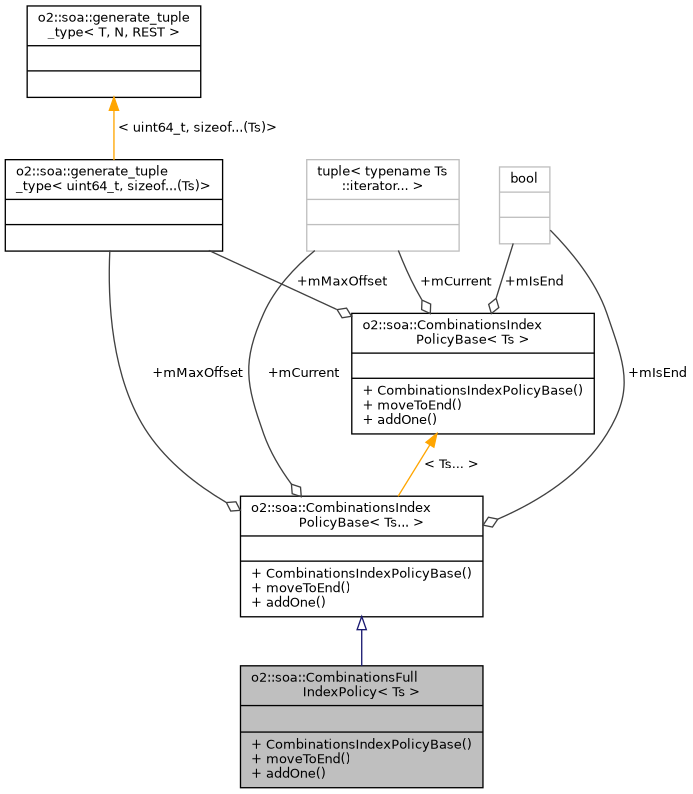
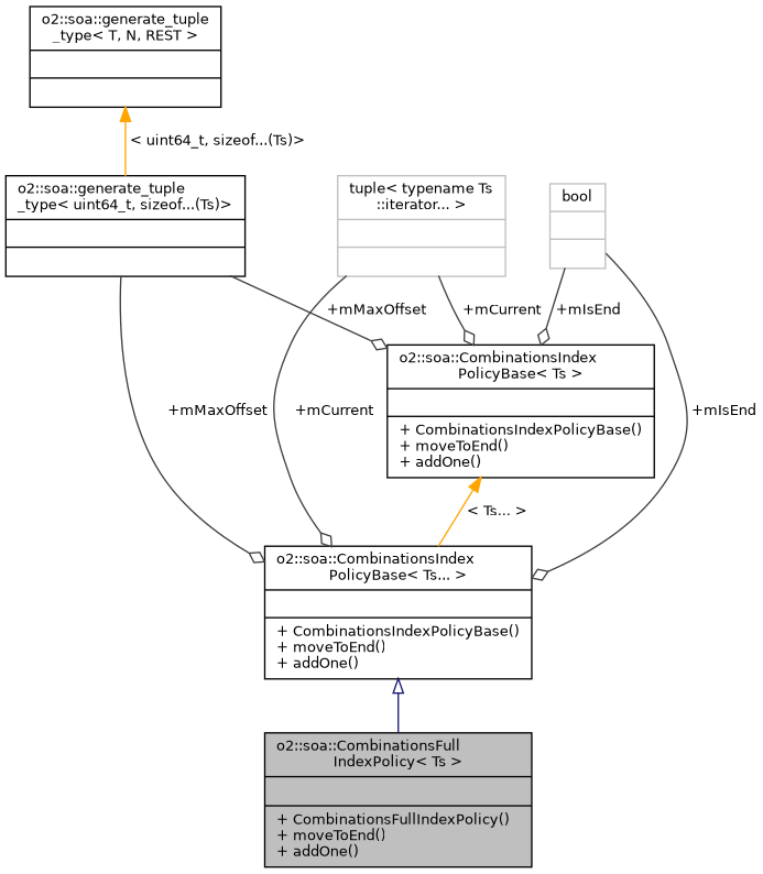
  digraph {
    node [color=black fontname=Helvetica fontsize=10 shape=record]
    edge [color=grey25 fontname=Helvetica fontsize=10 labelfontname=Helvetica labelfontsize=10 style=solid arrowhead=odiamond]
-   n1 [fillcolor=grey75 fontcolor=black height=0.2 label="{o2::soa::CombinationsFull\lIndexPolicy\< Ts \>\n||+ CombinationsIndexPolicyBase()\l+ moveToEnd()\l+ addOne()\l}" style=filled width=0.4]
+   n1 [fillcolor=grey75 fontcolor=black height=0.2 label="{o2::soa::CombinationsFull\lIndexPolicy\< Ts \>\n||+ CombinationsFullIndexPolicy()\l+ moveToEnd()\l+ addOne()\l}" style=filled width=0.4]
    n2 [height=0.2 label="{o2::soa::CombinationsIndex\lPolicyBase\< Ts... \>\n||+ CombinationsIndexPolicyBase()\l+ moveToEnd()\l+ addOne()\l}" width=0.4]
    n3 [height=0.2 label="{o2::soa::generate_tuple\l_type\< uint64_t, sizeof...(Ts)\>\n||}" width=0.4]
    n4 [height=0.2 label="{o2::soa::CombinationsIndex\lPolicyBase\< Ts \>\n||+ CombinationsIndexPolicyBase()\l+ moveToEnd()\l+ addOne()\l}" width=0.4]
    n5 [height=0.2 label="{o2::soa::generate_tuple\l_type\< T, N, REST \>\n||}" width=0.4]
    n6 [color=grey75 height=0.2 label="{tuple\< typename Ts\l::iterator... \>\n||}" width=0.4]
    n7 [color=grey75 height=0.2 label="{bool\n||}" width=0.4]
    n2 -> n1 [arrowtail=onormal color=midnightblue dir=back arrowhead=""]
    n3 -> n2 [label=" +mMaxOffset"]
    n3 -> n4 [label=" +mMaxOffset"]
    n4 -> n2 [color=orange dir=back label=" \< Ts... \>" arrowhead=""]
    n5 -> n3 [color=orange dir=back label=" \< uint64_t, sizeof...(Ts)\>" arrowhead=""]
    n6 -> n2 [label=" +mCurrent"]
    n6 -> n4 [label=" +mCurrent"]
    n7 -> n2 [label=" +mIsEnd"]
    n7 -> n4 [label=" +mIsEnd"]
  }
